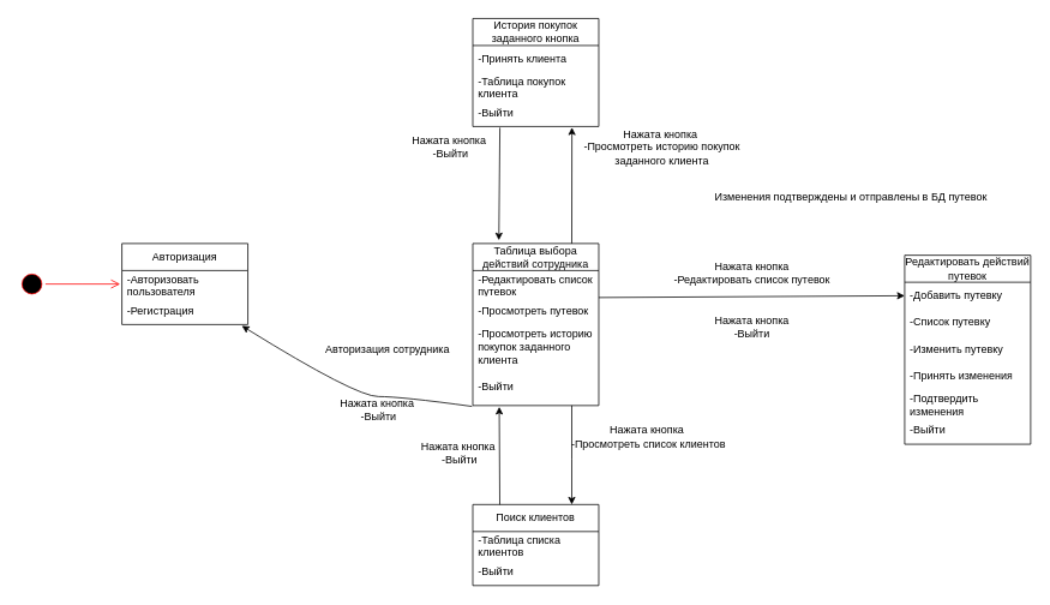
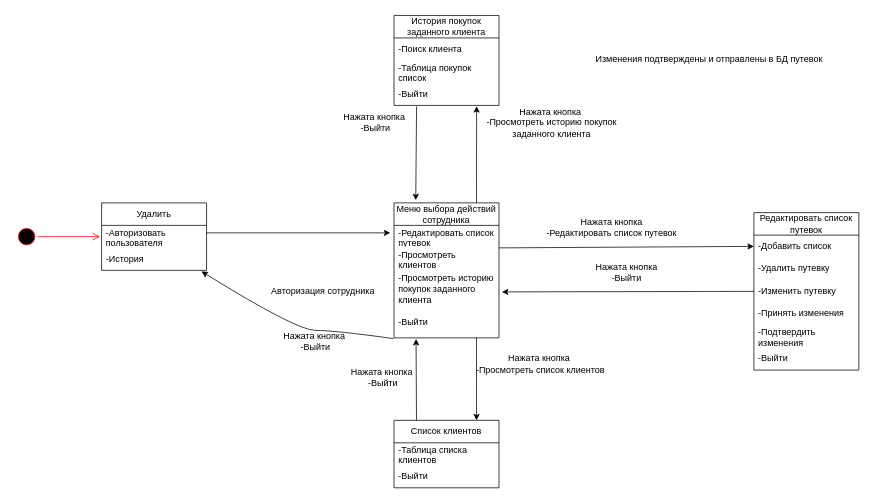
  <mxCell id="0" />
  <mxCell id="1" parent="0" />
  <mxCell id="2" value="" style="ellipse;html=1;shape=startState;fillColor=#000000;strokeColor=#ff0000;" vertex="1" parent="1"><mxGeometry x="20" y="300" width="30" height="30" as="geometry" /></mxCell>
  <mxCell id="3" value="" style="edgeStyle=orthogonalEdgeStyle;html=1;verticalAlign=bottom;endArrow=open;endSize=8;strokeColor=#ff0000;rounded=0;entryX=-0.011;entryY=0.491;entryDx=0;entryDy=0;entryPerimeter=0;" edge="1" parent="1" source="2"><mxGeometry relative="1" as="geometry"><mxPoint x="133" y="315" as="targetPoint" /></mxGeometry></mxCell>
- <mxCell id="4" value="Авторизация" style="swimlane;fontStyle=0;childLayout=stackLayout;horizontal=1;startSize=30;horizontalStack=0;resizeParent=1;resizeParentMax=0;resizeLast=0;collapsible=1;marginBottom=0;whiteSpace=wrap;html=1;" vertex="1" parent="1"><mxGeometry x="135" y="270" width="140" height="90" as="geometry" /></mxCell>
+ <mxCell id="4" value="Удалить" style="swimlane;fontStyle=0;childLayout=stackLayout;horizontal=1;startSize=30;horizontalStack=0;resizeParent=1;resizeParentMax=0;resizeLast=0;collapsible=1;marginBottom=0;whiteSpace=wrap;html=1;" vertex="1" parent="1"><mxGeometry x="135" y="270" width="140" height="90" as="geometry" /></mxCell>
  <mxCell id="5" value="-Авторизовать пользователя" style="text;strokeColor=none;fillColor=none;align=left;verticalAlign=middle;spacingLeft=4;spacingRight=4;overflow=hidden;points=[[0,0.5],[1,0.5]];portConstraint=eastwest;rotatable=0;whiteSpace=wrap;html=1;" vertex="1" parent="4"><mxGeometry y="30" width="140" height="30" as="geometry" /></mxCell>
- <mxCell id="6" value="-Регистрация" style="text;strokeColor=none;fillColor=none;align=left;verticalAlign=middle;spacingLeft=4;spacingRight=4;overflow=hidden;points=[[0,0.5],[1,0.5]];portConstraint=eastwest;rotatable=0;whiteSpace=wrap;html=1;" vertex="1" parent="4"><mxGeometry y="60" width="140" height="30" as="geometry" /></mxCell>
- <mxCell id="7" value="Таблица выбора действий сотрудника" style="swimlane;fontStyle=0;childLayout=stackLayout;horizontal=1;startSize=30;horizontalStack=0;resizeParent=1;resizeParentMax=0;resizeLast=0;collapsible=1;marginBottom=0;whiteSpace=wrap;html=1;" vertex="1" parent="1"><mxGeometry x="525" y="270" width="140" height="180" as="geometry" /></mxCell>
+ <mxCell id="6" value="-История" style="text;strokeColor=none;fillColor=none;align=left;verticalAlign=middle;spacingLeft=4;spacingRight=4;overflow=hidden;points=[[0,0.5],[1,0.5]];portConstraint=eastwest;rotatable=0;whiteSpace=wrap;html=1;" vertex="1" parent="4"><mxGeometry y="60" width="140" height="30" as="geometry" /></mxCell>
+ <mxCell id="7" value="Меню выбора действий сотрудника" style="swimlane;fontStyle=0;childLayout=stackLayout;horizontal=1;startSize=30;horizontalStack=0;resizeParent=1;resizeParentMax=0;resizeLast=0;collapsible=1;marginBottom=0;whiteSpace=wrap;html=1;" vertex="1" parent="1"><mxGeometry x="525" y="270" width="140" height="180" as="geometry" /></mxCell>
  <mxCell id="8" value="-Редактировать список путевок" style="text;strokeColor=none;fillColor=none;align=left;verticalAlign=middle;spacingLeft=4;spacingRight=4;overflow=hidden;points=[[0,0.5],[1,0.5]];portConstraint=eastwest;rotatable=0;whiteSpace=wrap;html=1;" vertex="1" parent="7"><mxGeometry y="30" width="140" height="30" as="geometry" /></mxCell>
- <mxCell id="9" value="-Просмотреть путевок" style="text;strokeColor=none;fillColor=none;align=left;verticalAlign=middle;spacingLeft=4;spacingRight=4;overflow=hidden;points=[[0,0.5],[1,0.5]];portConstraint=eastwest;rotatable=0;whiteSpace=wrap;html=1;" vertex="1" parent="7"><mxGeometry y="60" width="140" height="30" as="geometry" /></mxCell>
+ <mxCell id="9" value="-Просмотреть клиентов" style="text;strokeColor=none;fillColor=none;align=left;verticalAlign=middle;spacingLeft=4;spacingRight=4;overflow=hidden;points=[[0,0.5],[1,0.5]];portConstraint=eastwest;rotatable=0;whiteSpace=wrap;html=1;" vertex="1" parent="7"><mxGeometry y="60" width="140" height="30" as="geometry" /></mxCell>
  <mxCell id="10" value="-Просмотреть историю покупок заданного клиента" style="text;strokeColor=none;fillColor=none;align=left;verticalAlign=middle;spacingLeft=4;spacingRight=4;overflow=hidden;points=[[0,0.5],[1,0.5]];portConstraint=eastwest;rotatable=0;whiteSpace=wrap;html=1;" vertex="1" parent="7"><mxGeometry y="90" width="140" height="50" as="geometry" /></mxCell>
  <mxCell id="11" value="-Выйти" style="text;strokeColor=none;fillColor=none;align=left;verticalAlign=middle;spacingLeft=4;spacingRight=4;overflow=hidden;points=[[0,0.5],[1,0.5]];portConstraint=eastwest;rotatable=0;whiteSpace=wrap;html=1;" vertex="1" parent="7"><mxGeometry y="140" width="140" height="40" as="geometry" /></mxCell>
+ <mxCell id="12" value="" style="endArrow=classic;html=1;rounded=0;entryX=-0.036;entryY=0.333;entryDx=0;entryDy=0;entryPerimeter=0;exitX=1;exitY=0.333;exitDx=0;exitDy=0;exitPerimeter=0;" edge="1" parent="1" source="5" target="8"><mxGeometry width="50" height="50" relative="1" as="geometry"><mxPoint x="305" y="330" as="sourcePoint" /><mxPoint x="355" y="280" as="targetPoint" /></mxGeometry></mxCell>
  <mxCell id="13" value="Авторизация сотрудника" style="text;html=1;align=center;verticalAlign=middle;resizable=0;points=[];autosize=1;strokeColor=none;fillColor=none;" vertex="1" parent="1"><mxGeometry x="350" y="373" width="160" height="30" as="geometry" /></mxCell>
  <mxCell id="14" value="" style="curved=1;endArrow=classic;html=1;rounded=0;exitX=-0.006;exitY=1.024;exitDx=0;exitDy=0;exitPerimeter=0;entryX=0.952;entryY=1.047;entryDx=0;entryDy=0;entryPerimeter=0;" edge="1" parent="1" source="11" target="6"><mxGeometry width="50" height="50" relative="1" as="geometry"><mxPoint x="395" y="440" as="sourcePoint" /><mxPoint x="445" y="390" as="targetPoint" /><Array as="points"><mxPoint x="445" y="440" /><mxPoint x="395" y="440" /></Array></mxGeometry></mxCell>
  <mxCell id="15" value="Нажата кнопка&amp;nbsp;&lt;br&gt;-Выйти" style="text;html=1;align=center;verticalAlign=middle;resizable=0;points=[];autosize=1;strokeColor=none;fillColor=none;" vertex="1" parent="1"><mxGeometry x="365" y="435" width="110" height="40" as="geometry" /></mxCell>
  <mxCell id="16" value="" style="endArrow=classic;html=1;rounded=0;entryX=0;entryY=0.5;entryDx=0;entryDy=0;" edge="1" parent="1" target="18"><mxGeometry width="50" height="50" relative="1" as="geometry"><mxPoint x="665" y="330" as="sourcePoint" /><mxPoint x="865" y="330" as="targetPoint" /></mxGeometry></mxCell>
- <mxCell id="17" value="Редактировать действий путевок" style="swimlane;fontStyle=0;childLayout=stackLayout;horizontal=1;startSize=30;horizontalStack=0;resizeParent=1;resizeParentMax=0;resizeLast=0;collapsible=1;marginBottom=0;whiteSpace=wrap;html=1;" vertex="1" parent="1"><mxGeometry x="1005" y="283" width="140" height="210" as="geometry" /></mxCell>
- <mxCell id="18" value="-Добавить путевку" style="text;strokeColor=none;fillColor=none;align=left;verticalAlign=middle;spacingLeft=4;spacingRight=4;overflow=hidden;points=[[0,0.5],[1,0.5]];portConstraint=eastwest;rotatable=0;whiteSpace=wrap;html=1;" vertex="1" parent="17"><mxGeometry y="30" width="140" height="30" as="geometry" /></mxCell>
- <mxCell id="19" value="-Список путевку" style="text;strokeColor=none;fillColor=none;align=left;verticalAlign=middle;spacingLeft=4;spacingRight=4;overflow=hidden;points=[[0,0.5],[1,0.5]];portConstraint=eastwest;rotatable=0;whiteSpace=wrap;html=1;" vertex="1" parent="17"><mxGeometry y="60" width="140" height="30" as="geometry" /></mxCell>
+ <mxCell id="17" value="Редактировать список путевок" style="swimlane;fontStyle=0;childLayout=stackLayout;horizontal=1;startSize=30;horizontalStack=0;resizeParent=1;resizeParentMax=0;resizeLast=0;collapsible=1;marginBottom=0;whiteSpace=wrap;html=1;" vertex="1" parent="1"><mxGeometry x="1005" y="283" width="140" height="210" as="geometry" /></mxCell>
+ <mxCell id="18" value="-Добавить список" style="text;strokeColor=none;fillColor=none;align=left;verticalAlign=middle;spacingLeft=4;spacingRight=4;overflow=hidden;points=[[0,0.5],[1,0.5]];portConstraint=eastwest;rotatable=0;whiteSpace=wrap;html=1;" vertex="1" parent="17"><mxGeometry y="30" width="140" height="30" as="geometry" /></mxCell>
+ <mxCell id="19" value="-Удалить путевку" style="text;strokeColor=none;fillColor=none;align=left;verticalAlign=middle;spacingLeft=4;spacingRight=4;overflow=hidden;points=[[0,0.5],[1,0.5]];portConstraint=eastwest;rotatable=0;whiteSpace=wrap;html=1;" vertex="1" parent="17"><mxGeometry y="60" width="140" height="30" as="geometry" /></mxCell>
  <mxCell id="20" value="-Изменить путевку" style="text;strokeColor=none;fillColor=none;align=left;verticalAlign=middle;spacingLeft=4;spacingRight=4;overflow=hidden;points=[[0,0.5],[1,0.5]];portConstraint=eastwest;rotatable=0;whiteSpace=wrap;html=1;" vertex="1" parent="17"><mxGeometry y="90" width="140" height="30" as="geometry" /></mxCell>
  <mxCell id="21" value="-Принять изменения" style="text;strokeColor=none;fillColor=none;align=left;verticalAlign=middle;spacingLeft=4;spacingRight=4;overflow=hidden;points=[[0,0.5],[1,0.5]];portConstraint=eastwest;rotatable=0;whiteSpace=wrap;html=1;" vertex="1" parent="17"><mxGeometry y="120" width="140" height="30" as="geometry" /></mxCell>
  <mxCell id="22" value="-Подтвердить изменения" style="text;strokeColor=none;fillColor=none;align=left;verticalAlign=middle;spacingLeft=4;spacingRight=4;overflow=hidden;points=[[0,0.5],[1,0.5]];portConstraint=eastwest;rotatable=0;whiteSpace=wrap;html=1;" vertex="1" parent="17"><mxGeometry y="150" width="140" height="30" as="geometry" /></mxCell>
  <mxCell id="23" value="-Выйти" style="text;strokeColor=none;fillColor=none;align=left;verticalAlign=middle;spacingLeft=4;spacingRight=4;overflow=hidden;points=[[0,0.5],[1,0.5]];portConstraint=eastwest;rotatable=0;whiteSpace=wrap;html=1;" vertex="1" parent="17"><mxGeometry y="180" width="140" height="30" as="geometry" /></mxCell>
- <mxCell id="24" value="Нажата кнопка&lt;br&gt;-Редактировать список путевок" style="text;html=1;align=center;verticalAlign=middle;resizable=0;points=[];autosize=1;strokeColor=none;fillColor=none;" vertex="1" parent="1"><mxGeometry x="735" y="283" width="200" height="40" as="geometry" /></mxCell>
+ <mxCell id="24" value="Нажата кнопка&lt;br&gt;-Редактировать список путевок" style="text;html=1;align=center;verticalAlign=middle;resizable=0;points=[];autosize=1;strokeColor=none;fillColor=none;" vertex="1" parent="1"><mxGeometry x="715" y="283" width="200" height="40" as="geometry" /></mxCell>
+ <mxCell id="25" value="" style="endArrow=classic;html=1;rounded=0;entryX=1.028;entryY=0.574;entryDx=0;entryDy=0;entryPerimeter=0;exitX=0;exitY=0.5;exitDx=0;exitDy=0;" edge="1" parent="1" source="20" target="10"><mxGeometry width="50" height="50" relative="1" as="geometry"><mxPoint x="945" y="440" as="sourcePoint" /><mxPoint x="995" y="390" as="targetPoint" /></mxGeometry></mxCell>
  <mxCell id="26" value="Нажата кнопка&lt;br&gt;-Выйти" style="text;html=1;align=center;verticalAlign=middle;resizable=0;points=[];autosize=1;strokeColor=none;fillColor=none;" vertex="1" parent="1"><mxGeometry x="780" y="343" width="110" height="40" as="geometry" /></mxCell>
- <mxCell id="27" value="Изменения подтверждены и отправлены в БД путевок" style="text;html=1;align=center;verticalAlign=middle;resizable=0;points=[];autosize=1;strokeColor=none;fillColor=none;" vertex="1" parent="1"><mxGeometry x="780" y="204" width="330" height="30" as="geometry" /></mxCell>
+ <mxCell id="27" value="Изменения подтверждены и отправлены в БД путевок" style="text;html=1;align=center;verticalAlign=middle;resizable=0;points=[];autosize=1;strokeColor=none;fillColor=none;" vertex="1" parent="1"><mxGeometry x="780" y="64" width="330" height="30" as="geometry" /></mxCell>
  <mxCell id="28" value="" style="endArrow=classic;html=1;rounded=0;" edge="1" parent="1"><mxGeometry width="50" height="50" relative="1" as="geometry"><mxPoint x="635" y="450" as="sourcePoint" /><mxPoint x="635" y="560" as="targetPoint" /><Array as="points"><mxPoint x="635" y="510" /></Array></mxGeometry></mxCell>
- <mxCell id="29" value="Поиск клиентов" style="swimlane;fontStyle=0;childLayout=stackLayout;horizontal=1;startSize=30;horizontalStack=0;resizeParent=1;resizeParentMax=0;resizeLast=0;collapsible=1;marginBottom=0;whiteSpace=wrap;html=1;" vertex="1" parent="1"><mxGeometry x="525" y="560" width="140" height="90" as="geometry" /></mxCell>
+ <mxCell id="29" value="Список клиентов" style="swimlane;fontStyle=0;childLayout=stackLayout;horizontal=1;startSize=30;horizontalStack=0;resizeParent=1;resizeParentMax=0;resizeLast=0;collapsible=1;marginBottom=0;whiteSpace=wrap;html=1;" vertex="1" parent="1"><mxGeometry x="525" y="560" width="140" height="90" as="geometry" /></mxCell>
  <mxCell id="30" value="-Таблица списка клиентов" style="text;strokeColor=none;fillColor=none;align=left;verticalAlign=middle;spacingLeft=4;spacingRight=4;overflow=hidden;points=[[0,0.5],[1,0.5]];portConstraint=eastwest;rotatable=0;whiteSpace=wrap;html=1;" vertex="1" parent="29"><mxGeometry y="30" width="140" height="30" as="geometry" /></mxCell>
  <mxCell id="31" value="-Выйти" style="text;strokeColor=none;fillColor=none;align=left;verticalAlign=middle;spacingLeft=4;spacingRight=4;overflow=hidden;points=[[0,0.5],[1,0.5]];portConstraint=eastwest;rotatable=0;whiteSpace=wrap;html=1;" vertex="1" parent="29"><mxGeometry y="60" width="140" height="30" as="geometry" /></mxCell>
  <mxCell id="32" value="" style="endArrow=classic;html=1;rounded=0;entryX=0.21;entryY=1.036;entryDx=0;entryDy=0;entryPerimeter=0;" edge="1" parent="1" target="11"><mxGeometry width="50" height="50" relative="1" as="geometry"><mxPoint x="555" y="560" as="sourcePoint" /><mxPoint x="605" y="510" as="targetPoint" /></mxGeometry></mxCell>
  <mxCell id="33" value="Нажата кнопка&amp;nbsp;&lt;br&gt;-Просмотреть список клиентов" style="text;html=1;align=center;verticalAlign=middle;resizable=0;points=[];autosize=1;strokeColor=none;fillColor=none;" vertex="1" parent="1"><mxGeometry x="620" y="465" width="200" height="40" as="geometry" /></mxCell>
  <mxCell id="34" value="Нажата кнопка&amp;nbsp;&lt;br&gt;-Выйти" style="text;html=1;align=center;verticalAlign=middle;resizable=0;points=[];autosize=1;strokeColor=none;fillColor=none;" vertex="1" parent="1"><mxGeometry x="455" y="483" width="110" height="40" as="geometry" /></mxCell>
- <mxCell id="35" value="История покупок заданного кнопка" style="swimlane;fontStyle=0;childLayout=stackLayout;horizontal=1;startSize=30;horizontalStack=0;resizeParent=1;resizeParentMax=0;resizeLast=0;collapsible=1;marginBottom=0;whiteSpace=wrap;html=1;" vertex="1" parent="1"><mxGeometry x="525" y="20" width="140" height="120" as="geometry" /></mxCell>
- <mxCell id="36" value="-Принять клиента" style="text;strokeColor=none;fillColor=none;align=left;verticalAlign=middle;spacingLeft=4;spacingRight=4;overflow=hidden;points=[[0,0.5],[1,0.5]];portConstraint=eastwest;rotatable=0;whiteSpace=wrap;html=1;" vertex="1" parent="35"><mxGeometry y="30" width="140" height="30" as="geometry" /></mxCell>
- <mxCell id="37" value="-Таблица покупок клиента" style="text;strokeColor=none;fillColor=none;align=left;verticalAlign=middle;spacingLeft=4;spacingRight=4;overflow=hidden;points=[[0,0.5],[1,0.5]];portConstraint=eastwest;rotatable=0;whiteSpace=wrap;html=1;" vertex="1" parent="35"><mxGeometry y="60" width="140" height="30" as="geometry" /></mxCell>
+ <mxCell id="35" value="История покупок заданного клиента" style="swimlane;fontStyle=0;childLayout=stackLayout;horizontal=1;startSize=30;horizontalStack=0;resizeParent=1;resizeParentMax=0;resizeLast=0;collapsible=1;marginBottom=0;whiteSpace=wrap;html=1;" vertex="1" parent="1"><mxGeometry x="525" y="20" width="140" height="120" as="geometry" /></mxCell>
+ <mxCell id="36" value="-Поиск клиента" style="text;strokeColor=none;fillColor=none;align=left;verticalAlign=middle;spacingLeft=4;spacingRight=4;overflow=hidden;points=[[0,0.5],[1,0.5]];portConstraint=eastwest;rotatable=0;whiteSpace=wrap;html=1;" vertex="1" parent="35"><mxGeometry y="30" width="140" height="30" as="geometry" /></mxCell>
+ <mxCell id="37" value="-Таблица покупок список" style="text;strokeColor=none;fillColor=none;align=left;verticalAlign=middle;spacingLeft=4;spacingRight=4;overflow=hidden;points=[[0,0.5],[1,0.5]];portConstraint=eastwest;rotatable=0;whiteSpace=wrap;html=1;" vertex="1" parent="35"><mxGeometry y="60" width="140" height="30" as="geometry" /></mxCell>
  <mxCell id="38" value="-Выйти" style="text;strokeColor=none;fillColor=none;align=left;verticalAlign=middle;spacingLeft=4;spacingRight=4;overflow=hidden;points=[[0,0.5],[1,0.5]];portConstraint=eastwest;rotatable=0;whiteSpace=wrap;html=1;" vertex="1" parent="35"><mxGeometry y="90" width="140" height="30" as="geometry" /></mxCell>
  <mxCell id="39" value="" style="endArrow=classic;html=1;rounded=0;entryX=0.787;entryY=1.033;entryDx=0;entryDy=0;entryPerimeter=0;" edge="1" parent="1" target="38"><mxGeometry width="50" height="50" relative="1" as="geometry"><mxPoint x="635" y="270" as="sourcePoint" /><mxPoint x="685" y="220" as="targetPoint" /></mxGeometry></mxCell>
  <mxCell id="40" value="Нажата кнопка&amp;nbsp;&lt;br&gt;-Просмотреть историю покупок &lt;br&gt;заданного клиента" style="text;html=1;align=center;verticalAlign=middle;resizable=0;points=[];autosize=1;strokeColor=none;fillColor=none;" vertex="1" parent="1"><mxGeometry x="635" y="133" width="200" height="60" as="geometry" /></mxCell>
  <mxCell id="41" value="" style="endArrow=classic;html=1;rounded=0;exitX=0.215;exitY=1.043;exitDx=0;exitDy=0;exitPerimeter=0;entryX=0.207;entryY=-0.02;entryDx=0;entryDy=0;entryPerimeter=0;" edge="1" parent="1" source="38" target="7"><mxGeometry width="50" height="50" relative="1" as="geometry"><mxPoint x="555" y="220" as="sourcePoint" /><mxPoint x="605" y="170" as="targetPoint" /></mxGeometry></mxCell>
  <mxCell id="42" value="Нажата кнопка&amp;nbsp;&lt;br&gt;-Выйти" style="text;html=1;align=center;verticalAlign=middle;resizable=0;points=[];autosize=1;strokeColor=none;fillColor=none;" vertex="1" parent="1"><mxGeometry x="445" y="143" width="110" height="40" as="geometry" /></mxCell>
